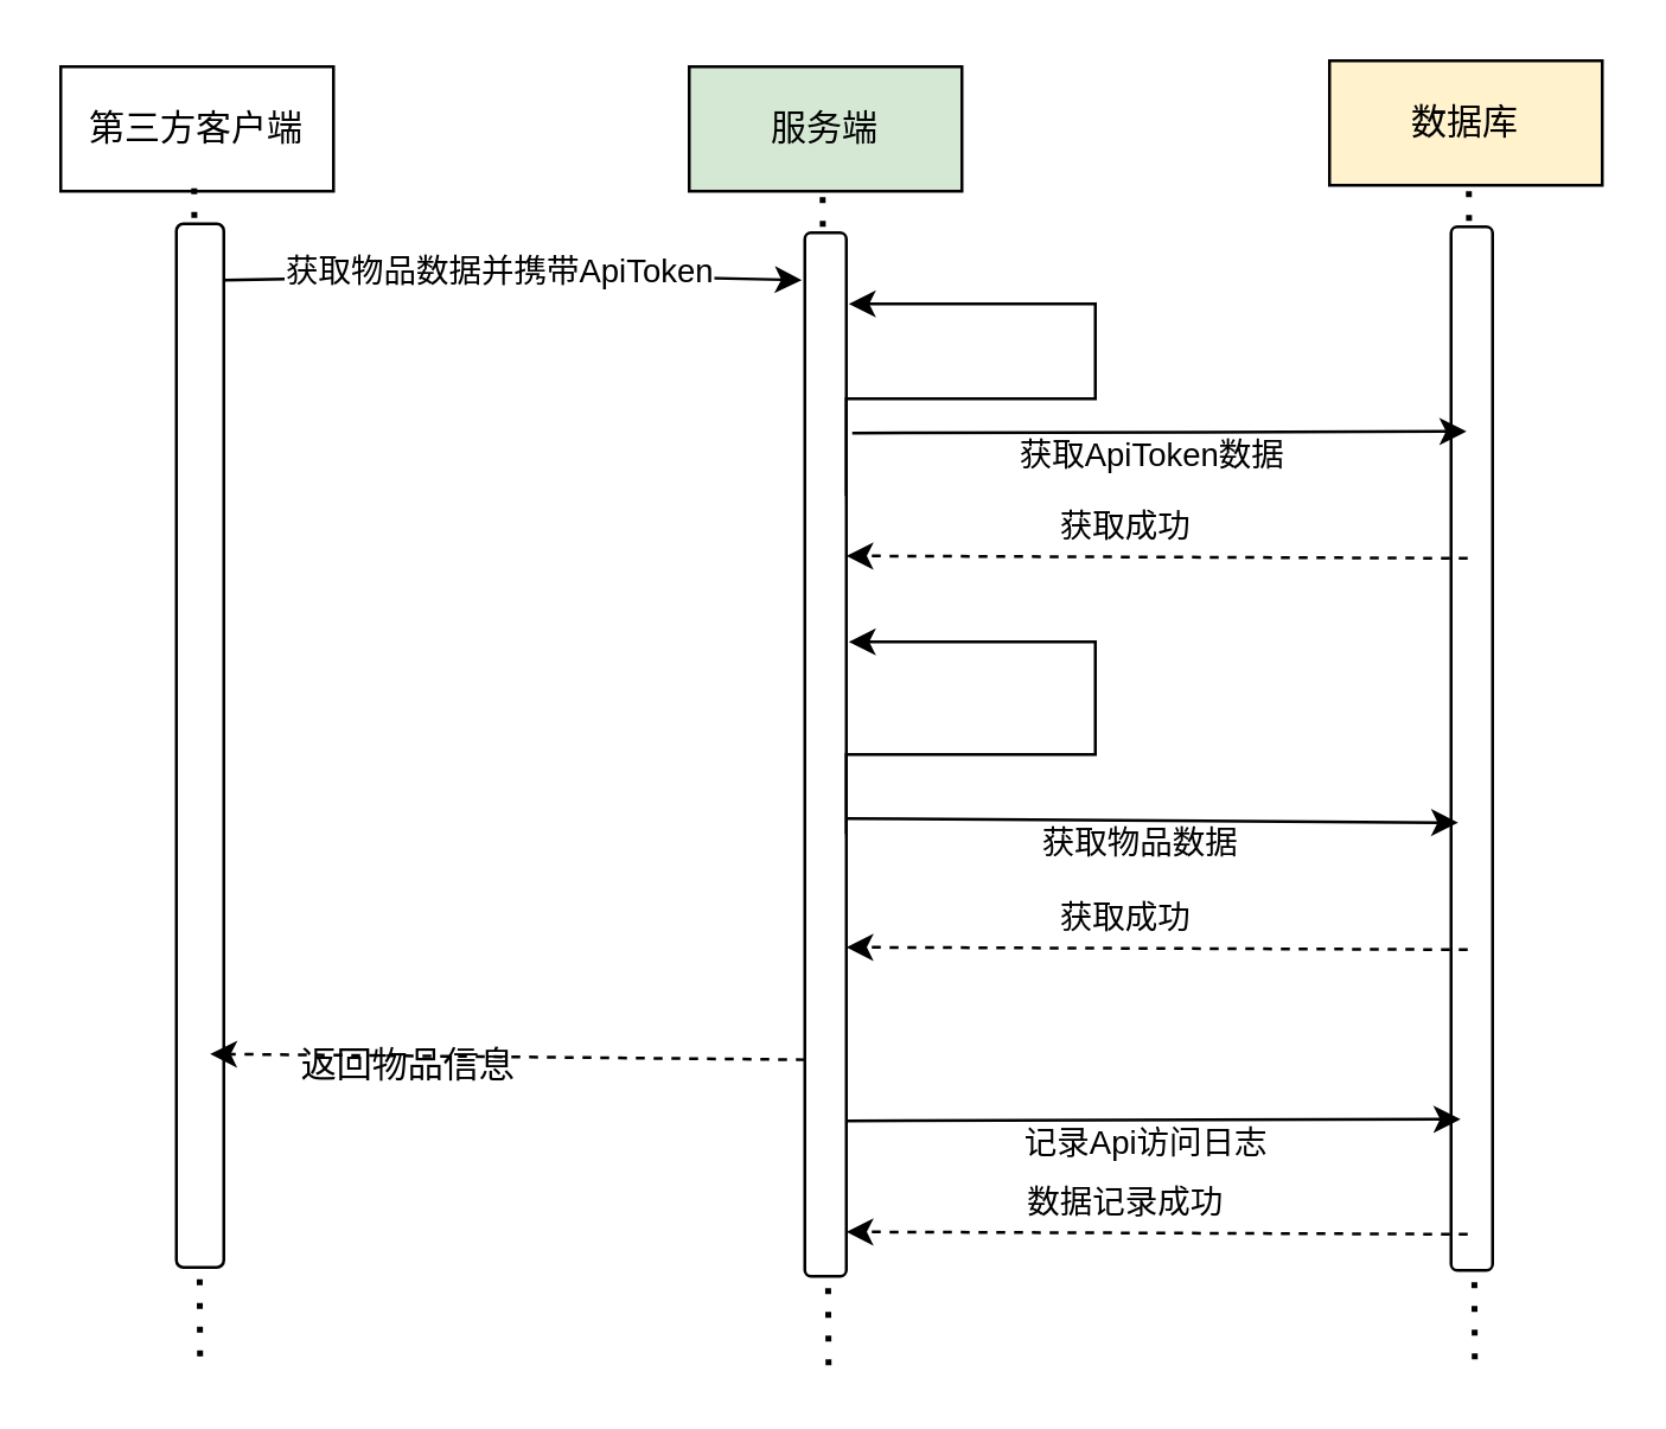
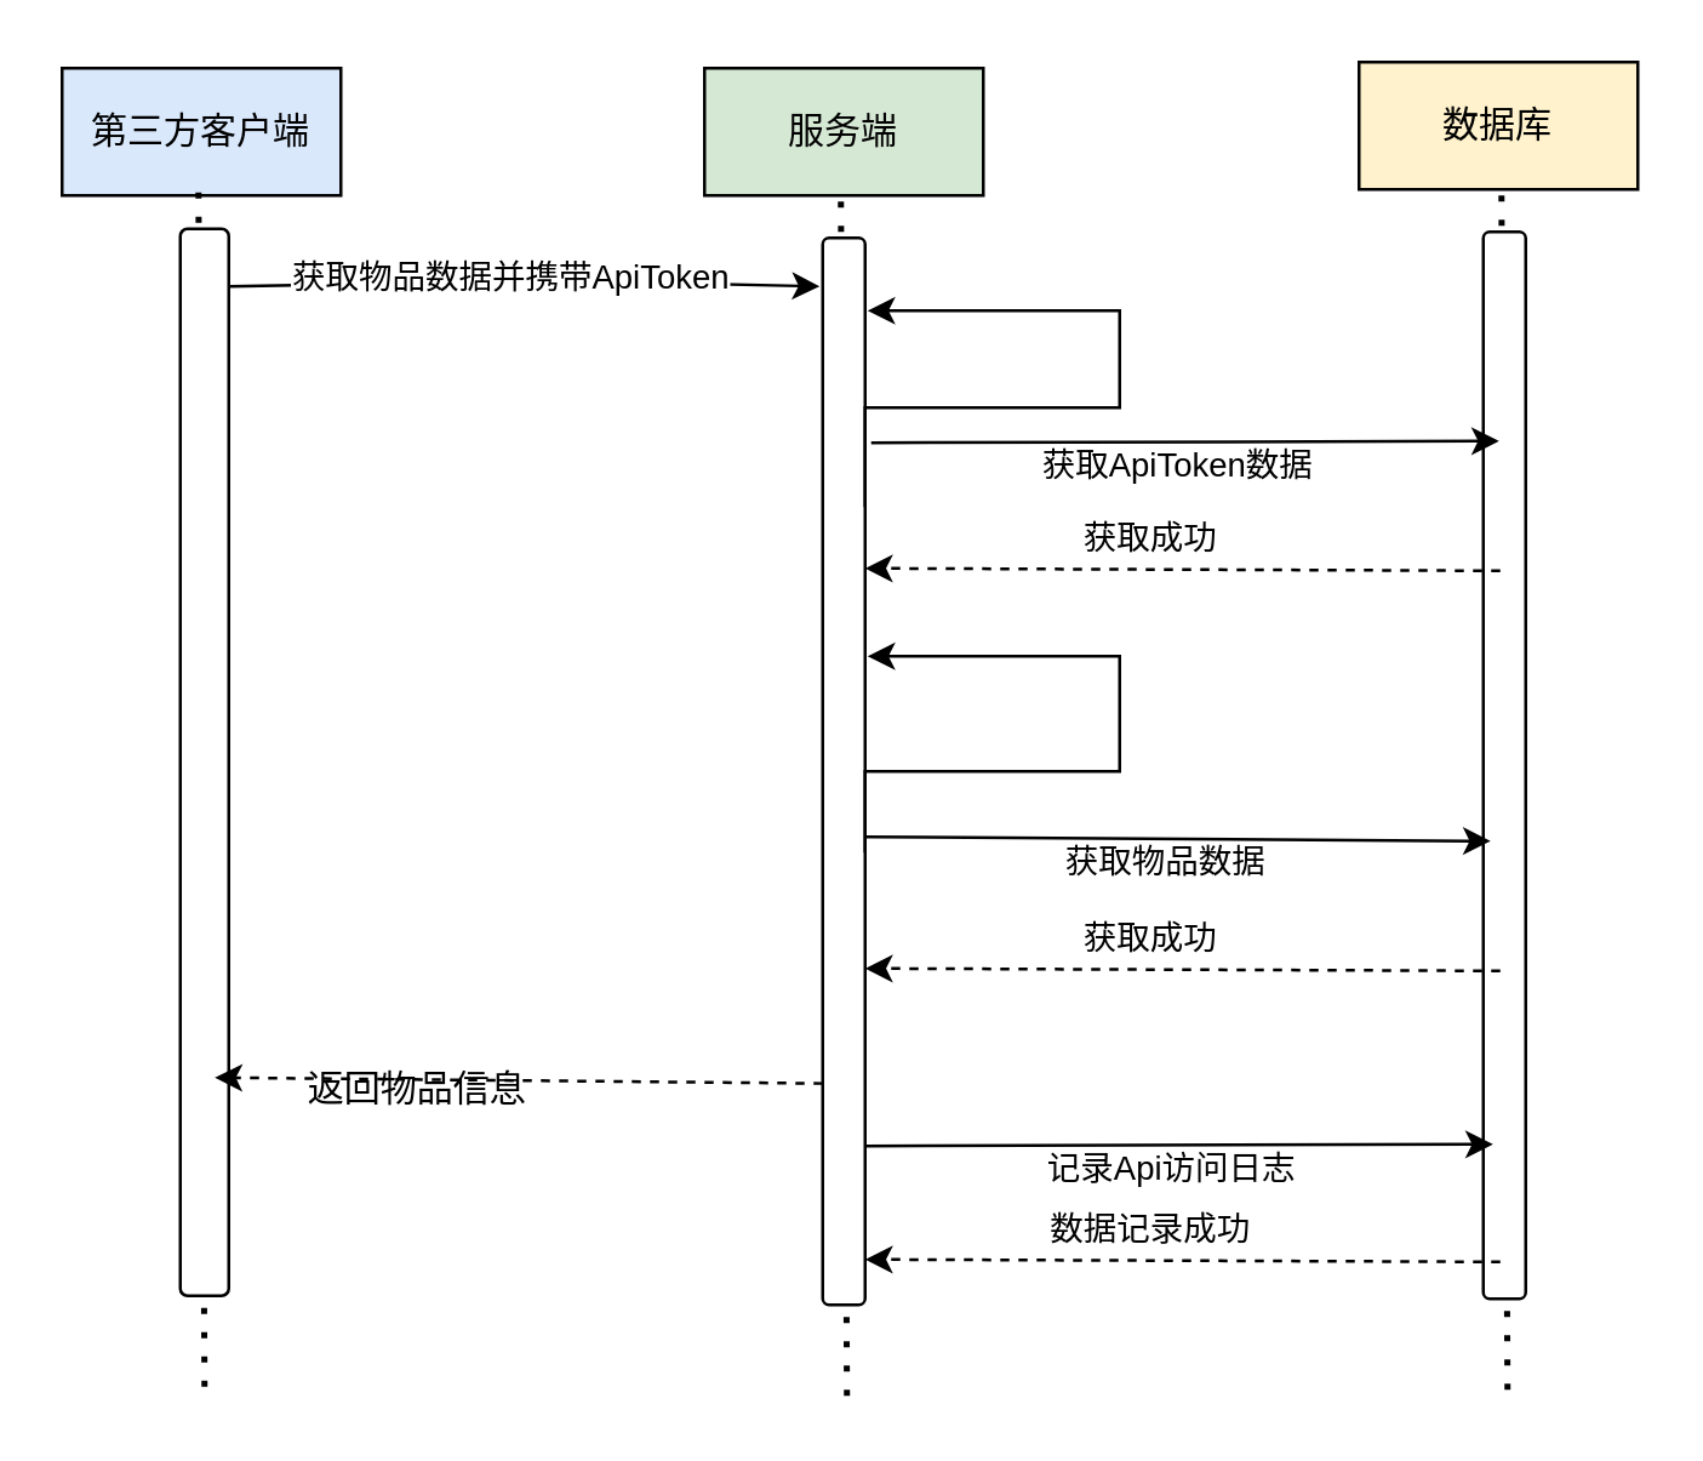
  <mxCell id="0" />
  <mxCell id="1" parent="0" />
- <mxCell id="2" value="第三方客户端" style="rounded=0;whiteSpace=wrap;html=1;" vertex="1" parent="1"><mxGeometry x="20" y="22" width="92" height="42" as="geometry" /></mxCell>
+ <mxCell id="2" value="第三方客户端" style="rounded=0;whiteSpace=wrap;html=1;fillColor=#dae8fc;" vertex="1" parent="1"><mxGeometry x="20" y="22" width="92" height="42" as="geometry" /></mxCell>
  <mxCell id="3" value="" style="endArrow=none;dashed=1;html=1;dashPattern=1 3;strokeWidth=2;rounded=0;" edge="1" parent="1"><mxGeometry width="50" height="50" relative="1" as="geometry"><mxPoint x="67" y="457" as="sourcePoint" /><mxPoint x="65" y="61" as="targetPoint" /></mxGeometry></mxCell>
  <mxCell id="4" value="" style="rounded=1;whiteSpace=wrap;html=1;" vertex="1" parent="1"><mxGeometry x="59" y="75" width="16" height="352" as="geometry" /></mxCell>
  <mxCell id="5" value="服务端" style="rounded=0;whiteSpace=wrap;html=1;fillColor=#d5e8d4;" vertex="1" parent="1"><mxGeometry x="232" y="22" width="92" height="42" as="geometry" /></mxCell>
  <mxCell id="6" value="数据库" style="rounded=0;whiteSpace=wrap;html=1;fillColor=#fff2cc;" vertex="1" parent="1"><mxGeometry x="448" y="20" width="92" height="42" as="geometry" /></mxCell>
  <mxCell id="7" value="" style="endArrow=none;dashed=1;html=1;dashPattern=1 3;strokeWidth=2;rounded=0;" edge="1" parent="1"><mxGeometry width="50" height="50" relative="1" as="geometry"><mxPoint x="279" y="460" as="sourcePoint" /><mxPoint x="277" y="64" as="targetPoint" /></mxGeometry></mxCell>
  <mxCell id="8" value="" style="rounded=1;whiteSpace=wrap;html=1;" vertex="1" parent="1"><mxGeometry x="271" y="78" width="14" height="352" as="geometry" /></mxCell>
  <mxCell id="9" value="" style="endArrow=none;dashed=1;html=1;dashPattern=1 3;strokeWidth=2;rounded=0;" edge="1" parent="1"><mxGeometry width="50" height="50" relative="1" as="geometry"><mxPoint x="497" y="458" as="sourcePoint" /><mxPoint x="495" y="62" as="targetPoint" /></mxGeometry></mxCell>
  <mxCell id="10" value="" style="rounded=1;whiteSpace=wrap;html=1;" vertex="1" parent="1"><mxGeometry x="489" y="76" width="14" height="352" as="geometry" /></mxCell>
  <mxCell id="11" value="" style="endArrow=classic;html=1;rounded=0;exitX=1.013;exitY=0.054;exitDx=0;exitDy=0;exitPerimeter=0;" edge="1" parent="1" source="4"><mxGeometry width="50" height="50" relative="1" as="geometry"><mxPoint x="334" y="268" as="sourcePoint" /><mxPoint x="270" y="94" as="targetPoint" /><Array as="points"><mxPoint x="183" y="92" /></Array></mxGeometry></mxCell>
  <mxCell id="12" value="获取物品数据并携带ApiToken" style="edgeLabel;html=1;align=center;verticalAlign=middle;resizable=0;points=[];" vertex="1" connectable="0" parent="11"><mxGeometry x="-0.207" y="2" relative="1" as="geometry"><mxPoint x="15" as="offset" /></mxGeometry></mxCell>
  <mxCell id="13" value="" style="endArrow=classic;html=1;rounded=0;exitX=0.986;exitY=0.077;exitDx=0;exitDy=0;exitPerimeter=0;entryX=0.214;entryY=0.081;entryDx=0;entryDy=0;entryPerimeter=0;" edge="1" parent="1"><mxGeometry width="50" height="50" relative="1" as="geometry"><mxPoint x="287.004" y="145.594" as="sourcePoint" /><mxPoint x="494.196" y="145.002" as="targetPoint" /></mxGeometry></mxCell>
  <mxCell id="14" value="获取ApiToken数据" style="edgeLabel;html=1;align=center;verticalAlign=middle;resizable=0;points=[];" vertex="1" connectable="0" parent="13"><mxGeometry x="-0.222" y="-2" relative="1" as="geometry"><mxPoint x="19" y="5" as="offset" /></mxGeometry></mxCell>
  <mxCell id="15" value="" style="endArrow=classic;html=1;rounded=0;dashed=1;entryX=0.814;entryY=0.164;entryDx=0;entryDy=0;entryPerimeter=0;exitX=0.214;exitY=0.172;exitDx=0;exitDy=0;exitPerimeter=0;" edge="1" parent="1"><mxGeometry width="50" height="50" relative="1" as="geometry"><mxPoint x="494.596" y="187.814" as="sourcePoint" /><mxPoint x="284.996" y="186.998" as="targetPoint" /></mxGeometry></mxCell>
  <mxCell id="16" value="获取成功" style="edgeLabel;html=1;align=center;verticalAlign=middle;resizable=0;points=[];" vertex="1" connectable="0" parent="15"><mxGeometry x="0.132" y="4" relative="1" as="geometry"><mxPoint x="3" y="-15" as="offset" /></mxGeometry></mxCell>
  <mxCell id="17" style="edgeStyle=orthogonalEdgeStyle;rounded=0;orthogonalLoop=1;jettySize=auto;html=1;entryX=1.043;entryY=0.386;entryDx=0;entryDy=0;entryPerimeter=0;exitX=0.986;exitY=0.57;exitDx=0;exitDy=0;exitPerimeter=0;" edge="1" parent="1"><mxGeometry relative="1" as="geometry"><Array as="points"><mxPoint x="285" y="254" /><mxPoint x="369" y="254" /><mxPoint x="369" y="216" /></Array><mxPoint x="285.004" y="280.77" as="sourcePoint" /><mxPoint x="285.802" y="216.002" as="targetPoint" /></mxGeometry></mxCell>
  <mxCell id="18" value="" style="endArrow=classic;html=1;rounded=0;entryX=0.763;entryY=0.631;entryDx=0;entryDy=0;entryPerimeter=0;dashed=1;exitX=0.059;exitY=0.628;exitDx=0;exitDy=0;exitPerimeter=0;" edge="1" parent="1"><mxGeometry width="50" height="50" relative="1" as="geometry"><mxPoint x="270.996" y="356.946" as="sourcePoint" /><mxPoint x="70.378" y="355.002" as="targetPoint" /></mxGeometry></mxCell>
  <mxCell id="19" value="返回物品信息" style="text;html=1;align=center;verticalAlign=middle;resizable=0;points=[];autosize=1;strokeColor=none;fillColor=none;" vertex="1" parent="1"><mxGeometry x="92" y="346" width="90" height="26" as="geometry" /></mxCell>
  <mxCell id="20" style="edgeStyle=orthogonalEdgeStyle;rounded=0;orthogonalLoop=1;jettySize=auto;html=1;entryX=1.043;entryY=0.386;entryDx=0;entryDy=0;entryPerimeter=0;exitX=0.986;exitY=0.57;exitDx=0;exitDy=0;exitPerimeter=0;" edge="1" parent="1"><mxGeometry relative="1" as="geometry"><Array as="points"><mxPoint x="285" y="134" /><mxPoint x="369" y="134" /><mxPoint x="369" y="102" /></Array><mxPoint x="285.004" y="166.77" as="sourcePoint" /><mxPoint x="285.802" y="102.002" as="targetPoint" /></mxGeometry></mxCell>
  <mxCell id="21" value="" style="endArrow=classic;html=1;rounded=0;exitX=0.986;exitY=0.077;exitDx=0;exitDy=0;exitPerimeter=0;entryX=0.172;entryY=0.571;entryDx=0;entryDy=0;entryPerimeter=0;" edge="1" parent="1" target="10"><mxGeometry width="50" height="50" relative="1" as="geometry"><mxPoint x="285.004" y="275.594" as="sourcePoint" /><mxPoint x="492.196" y="275.002" as="targetPoint" /></mxGeometry></mxCell>
  <mxCell id="22" value="获取物品数据" style="edgeLabel;html=1;align=center;verticalAlign=middle;resizable=0;points=[];" vertex="1" connectable="0" parent="21"><mxGeometry x="-0.222" y="-2" relative="1" as="geometry"><mxPoint x="19" y="5" as="offset" /></mxGeometry></mxCell>
  <mxCell id="23" value="" style="endArrow=classic;html=1;rounded=0;dashed=1;entryX=0.814;entryY=0.164;entryDx=0;entryDy=0;entryPerimeter=0;exitX=0.214;exitY=0.172;exitDx=0;exitDy=0;exitPerimeter=0;" edge="1" parent="1"><mxGeometry width="50" height="50" relative="1" as="geometry"><mxPoint x="494.596" y="319.814" as="sourcePoint" /><mxPoint x="284.996" y="318.998" as="targetPoint" /></mxGeometry></mxCell>
  <mxCell id="24" value="获取成功" style="edgeLabel;html=1;align=center;verticalAlign=middle;resizable=0;points=[];" vertex="1" connectable="0" parent="23"><mxGeometry x="0.132" y="4" relative="1" as="geometry"><mxPoint x="3" y="-15" as="offset" /></mxGeometry></mxCell>
  <mxCell id="25" value="" style="endArrow=classic;html=1;rounded=0;exitX=0.986;exitY=0.077;exitDx=0;exitDy=0;exitPerimeter=0;entryX=0.214;entryY=0.081;entryDx=0;entryDy=0;entryPerimeter=0;" edge="1" parent="1"><mxGeometry width="50" height="50" relative="1" as="geometry"><mxPoint x="285.004" y="377.594" as="sourcePoint" /><mxPoint x="492.196" y="377.002" as="targetPoint" /></mxGeometry></mxCell>
  <mxCell id="26" value="记录Api访问日志" style="edgeLabel;html=1;align=center;verticalAlign=middle;resizable=0;points=[];" vertex="1" connectable="0" parent="25"><mxGeometry x="-0.222" y="-2" relative="1" as="geometry"><mxPoint x="19" y="5" as="offset" /></mxGeometry></mxCell>
  <mxCell id="27" value="" style="endArrow=classic;html=1;rounded=0;dashed=1;entryX=0.814;entryY=0.164;entryDx=0;entryDy=0;entryPerimeter=0;exitX=0.214;exitY=0.172;exitDx=0;exitDy=0;exitPerimeter=0;" edge="1" parent="1"><mxGeometry width="50" height="50" relative="1" as="geometry"><mxPoint x="494.596" y="415.814" as="sourcePoint" /><mxPoint x="284.996" y="414.998" as="targetPoint" /></mxGeometry></mxCell>
  <mxCell id="28" value="数据记录成功" style="edgeLabel;html=1;align=center;verticalAlign=middle;resizable=0;points=[];" vertex="1" connectable="0" parent="27"><mxGeometry x="0.132" y="4" relative="1" as="geometry"><mxPoint x="3" y="-15" as="offset" /></mxGeometry></mxCell>
